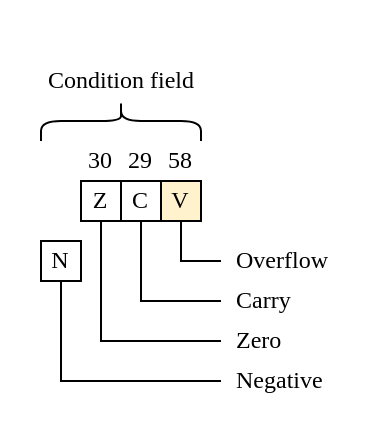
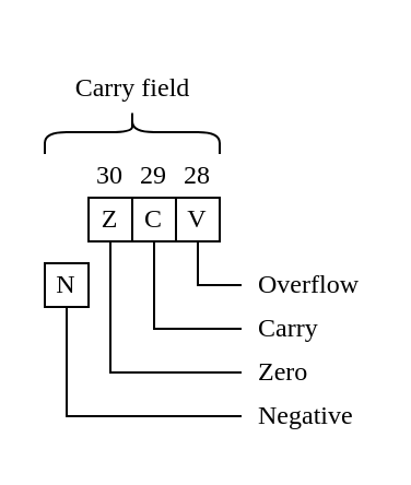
  <mxCell id="0" />
  <mxCell id="1" parent="0" />
  <mxCell id="2" value="N" style="rounded=0;whiteSpace=wrap;html=1;fontFamily=Computer Modern;" vertex="1" parent="1"><mxGeometry x="20" y="120" width="20" height="20" as="geometry" /></mxCell>
  <mxCell id="3" value="Z" style="rounded=0;whiteSpace=wrap;html=1;fontFamily=Computer Modern;" vertex="1" parent="1"><mxGeometry x="40" y="90" width="20" height="20" as="geometry" /></mxCell>
  <mxCell id="4" value="C" style="rounded=0;whiteSpace=wrap;html=1;fontFamily=Computer Modern;" vertex="1" parent="1"><mxGeometry x="60" y="90" width="20" height="20" as="geometry" /></mxCell>
- <mxCell id="5" value="V" style="rounded=0;whiteSpace=wrap;html=1;fontFamily=Computer Modern;fillColor=#fff2cc;" vertex="1" parent="1"><mxGeometry x="80" y="90" width="20" height="20" as="geometry" /></mxCell>
+ <mxCell id="5" value="V" style="rounded=0;whiteSpace=wrap;html=1;fontFamily=Computer Modern;" vertex="1" parent="1"><mxGeometry x="80" y="90" width="20" height="20" as="geometry" /></mxCell>
  <mxCell id="6" value="30" style="text;html=1;strokeColor=none;fillColor=none;align=center;verticalAlign=middle;whiteSpace=wrap;rounded=0;fontFamily=Computer Modern;" vertex="1" parent="1"><mxGeometry x="40" y="70" width="20" height="20" as="geometry" /></mxCell>
  <mxCell id="7" value="29" style="text;html=1;strokeColor=none;fillColor=none;align=center;verticalAlign=middle;whiteSpace=wrap;rounded=0;fontFamily=Computer Modern;" vertex="1" parent="1"><mxGeometry x="60" y="70" width="20" height="20" as="geometry" /></mxCell>
- <mxCell id="8" value="58" style="text;html=1;strokeColor=none;fillColor=none;align=center;verticalAlign=middle;whiteSpace=wrap;rounded=0;fontFamily=Computer Modern;" vertex="1" parent="1"><mxGeometry x="80" y="70" width="20" height="20" as="geometry" /></mxCell>
+ <mxCell id="8" value="28" style="text;html=1;strokeColor=none;fillColor=none;align=center;verticalAlign=middle;whiteSpace=wrap;rounded=0;fontFamily=Computer Modern;" vertex="1" parent="1"><mxGeometry x="80" y="70" width="20" height="20" as="geometry" /></mxCell>
  <mxCell id="9" value="" style="shape=curlyBracket;whiteSpace=wrap;html=1;rounded=1;labelPosition=left;verticalLabelPosition=middle;align=right;verticalAlign=middle;rotation=90;" vertex="1" parent="1"><mxGeometry x="50" y="20" width="20" height="80" as="geometry" /></mxCell>
- <mxCell id="10" value="Condition field" style="text;html=1;strokeColor=none;fillColor=none;align=center;verticalAlign=middle;whiteSpace=wrap;rounded=0;fontFamily=Computer Modern;" vertex="1" parent="1"><mxGeometry x="22.5" y="30" width="75" height="20" as="geometry" /></mxCell>
+ <mxCell id="10" value="Carry field" style="text;html=1;strokeColor=none;fillColor=none;align=center;verticalAlign=middle;whiteSpace=wrap;rounded=0;fontFamily=Computer Modern;" vertex="1" parent="1"><mxGeometry x="22.5" y="30" width="75" height="20" as="geometry" /></mxCell>
  <mxCell id="11" value="Overflow" style="text;html=1;strokeColor=none;fillColor=none;align=left;verticalAlign=middle;whiteSpace=wrap;rounded=0;fontFamily=Computer Modern;" vertex="1" parent="1"><mxGeometry x="116" y="119.63" width="50" height="20" as="geometry" /></mxCell>
  <mxCell id="12" value="Carry" style="text;html=1;strokeColor=none;fillColor=none;align=left;verticalAlign=middle;whiteSpace=wrap;rounded=0;fontFamily=Computer Modern;" vertex="1" parent="1"><mxGeometry x="116" y="139.63" width="50" height="20" as="geometry" /></mxCell>
  <mxCell id="13" value="Zero" style="text;html=1;strokeColor=none;fillColor=none;align=left;verticalAlign=middle;whiteSpace=wrap;rounded=0;fontFamily=Computer Modern;" vertex="1" parent="1"><mxGeometry x="116" y="159.63" width="50" height="20" as="geometry" /></mxCell>
  <mxCell id="14" value="Negative" style="text;html=1;strokeColor=none;fillColor=none;align=left;verticalAlign=middle;whiteSpace=wrap;rounded=0;fontFamily=Computer Modern;" vertex="1" parent="1"><mxGeometry x="116" y="179.63" width="50" height="20" as="geometry" /></mxCell>
  <mxCell id="15" value="" style="endArrow=none;endFill=0;endSize=12;html=1;rounded=0;exitX=0.5;exitY=1;exitDx=0;exitDy=0;" edge="1" parent="1" source="5"><mxGeometry width="160" relative="1" as="geometry"><mxPoint x="10" y="190" as="sourcePoint" /><mxPoint x="110" y="130" as="targetPoint" /><Array as="points"><mxPoint x="90" y="130" /></Array></mxGeometry></mxCell>
  <mxCell id="16" value="" style="endArrow=none;endFill=0;endSize=12;html=1;rounded=0;exitX=0.5;exitY=1;exitDx=0;exitDy=0;" edge="1" parent="1"><mxGeometry width="160" relative="1" as="geometry"><mxPoint x="70" y="110" as="sourcePoint" /><mxPoint x="110" y="150" as="targetPoint" /><Array as="points"><mxPoint x="70" y="150" /></Array></mxGeometry></mxCell>
  <mxCell id="17" value="" style="endArrow=none;endFill=0;endSize=12;html=1;rounded=0;exitX=0.5;exitY=1;exitDx=0;exitDy=0;" edge="1" parent="1" source="3"><mxGeometry width="160" relative="1" as="geometry"><mxPoint x="80" y="120" as="sourcePoint" /><mxPoint x="110" y="170" as="targetPoint" /><Array as="points"><mxPoint x="50" y="170" /></Array></mxGeometry></mxCell>
  <mxCell id="18" value="" style="endArrow=none;endFill=0;endSize=12;html=1;rounded=0;exitX=0.5;exitY=1;exitDx=0;exitDy=0;" edge="1" parent="1" source="2"><mxGeometry width="160" relative="1" as="geometry"><mxPoint x="60" y="120" as="sourcePoint" /><mxPoint x="110" y="190" as="targetPoint" /><Array as="points"><mxPoint x="30" y="190" /></Array></mxGeometry></mxCell>
